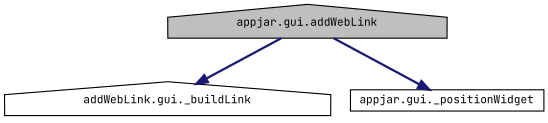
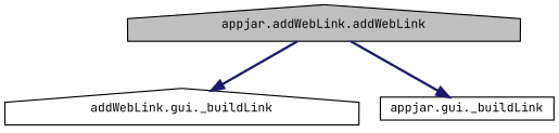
  digraph {
    fontname="JetBrains Mono"
    rankdir=TB
    node [color=black fillcolor=white fontname="JetBrains Mono" fontsize=10 shape=house style=filled]
    edge [color=midnightblue fontname="JetBrains Mono" fontsize=10 labelfontname=Helvetica labelfontsize=10 style=bold]
-   n1 [fillcolor=grey75 fontcolor=black height=0.2 label="appjar.gui.addWebLink" width=0.4]
+   n1 [fillcolor=grey75 fontcolor=black height=0.2 label="appjar.addWebLink.addWebLink" width=0.4]
    n2 [height=0.2 label="addWebLink.gui._buildLink" width=0.4]
-   n3 [height=0.2 label="appjar.gui._positionWidget" shape=box width=0.4]
+   n3 [height=0.2 label="appjar.gui._buildLink" shape=box width=0.4]
    n1 -> n2
    n1 -> n3
  }
